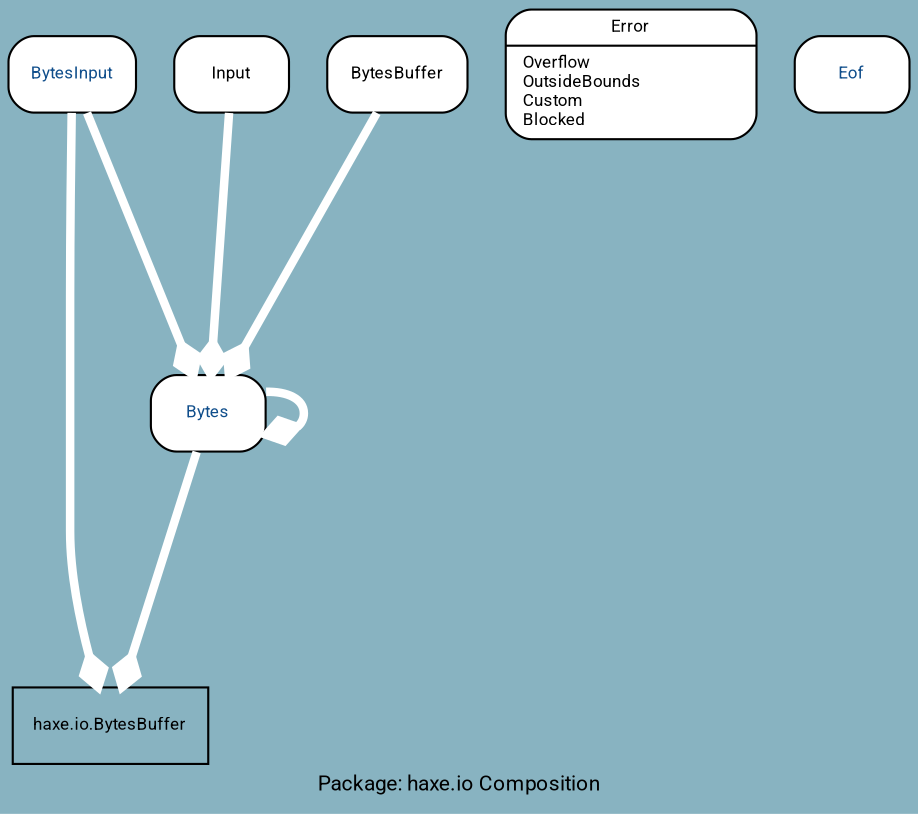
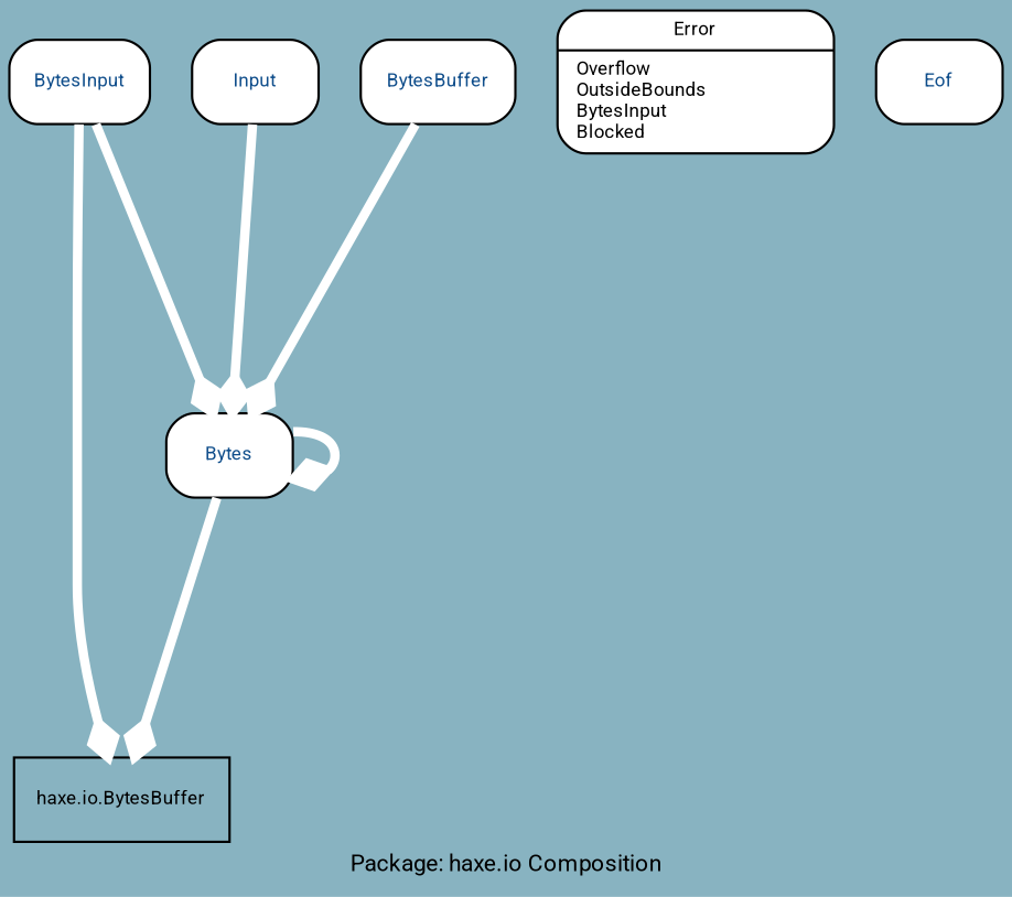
  digraph {
    bgcolor="#88B3C1"
    fontcolor=black
    fontname=Roboto
    fontsize=10
    label="Package: haxe.io Composition"
    rankdir=TB
    node [color=black fillcolor=white fontcolor="#104E8B" fontname=Roboto fontsize=8 shape=record style="rounded,filled"]
    edge [arrowhead=diamond arrowsize=1.25 color=white fontcolor=black fontname=Roboto fontsize=8 minlen=3 style="setlinewidth(4)"]
    n1 [height=0.50 label="{Bytes}" portPos=Bytes width=0.75]
    n2 [fontcolor=black height=0.50 label="haxe.io.BytesBuffer" width=1.28 fillcolor="" style=""]
-   n3 [fontcolor=black height=0.67 label="{Error|Overflow\lOutsideBounds\lCustom\lBlocked\l}" width=1.64]
+   n3 [fontcolor=black height=0.67 label="{Error|Overflow\lOutsideBounds\lBytesInput\lBlocked\l}" width=1.64]
    n4 [height=0.50 label="{Eof}" portPos=Eof width=0.75]
-   n5 [fontcolor=black height=0.50 label="{Input}" portPos=Input width=0.75]
+   n5 [height=0.50 label="{Input}" portPos=Input width=0.75]
    n6 [height=0.50 label="{BytesInput}" portPos=BytesInput width=0.83]
-   n7 [fontcolor=black height=0.50 label="{BytesBuffer}" portPos=BytesBuffer width=0.92]
+   n7 [height=0.50 label="{BytesBuffer}" portPos=BytesBuffer width=0.92]
    n1 -> n1
    n1 -> n2
    n5 -> n1
    n6 -> n1
    n6 -> n2
    n7 -> n1
  }
